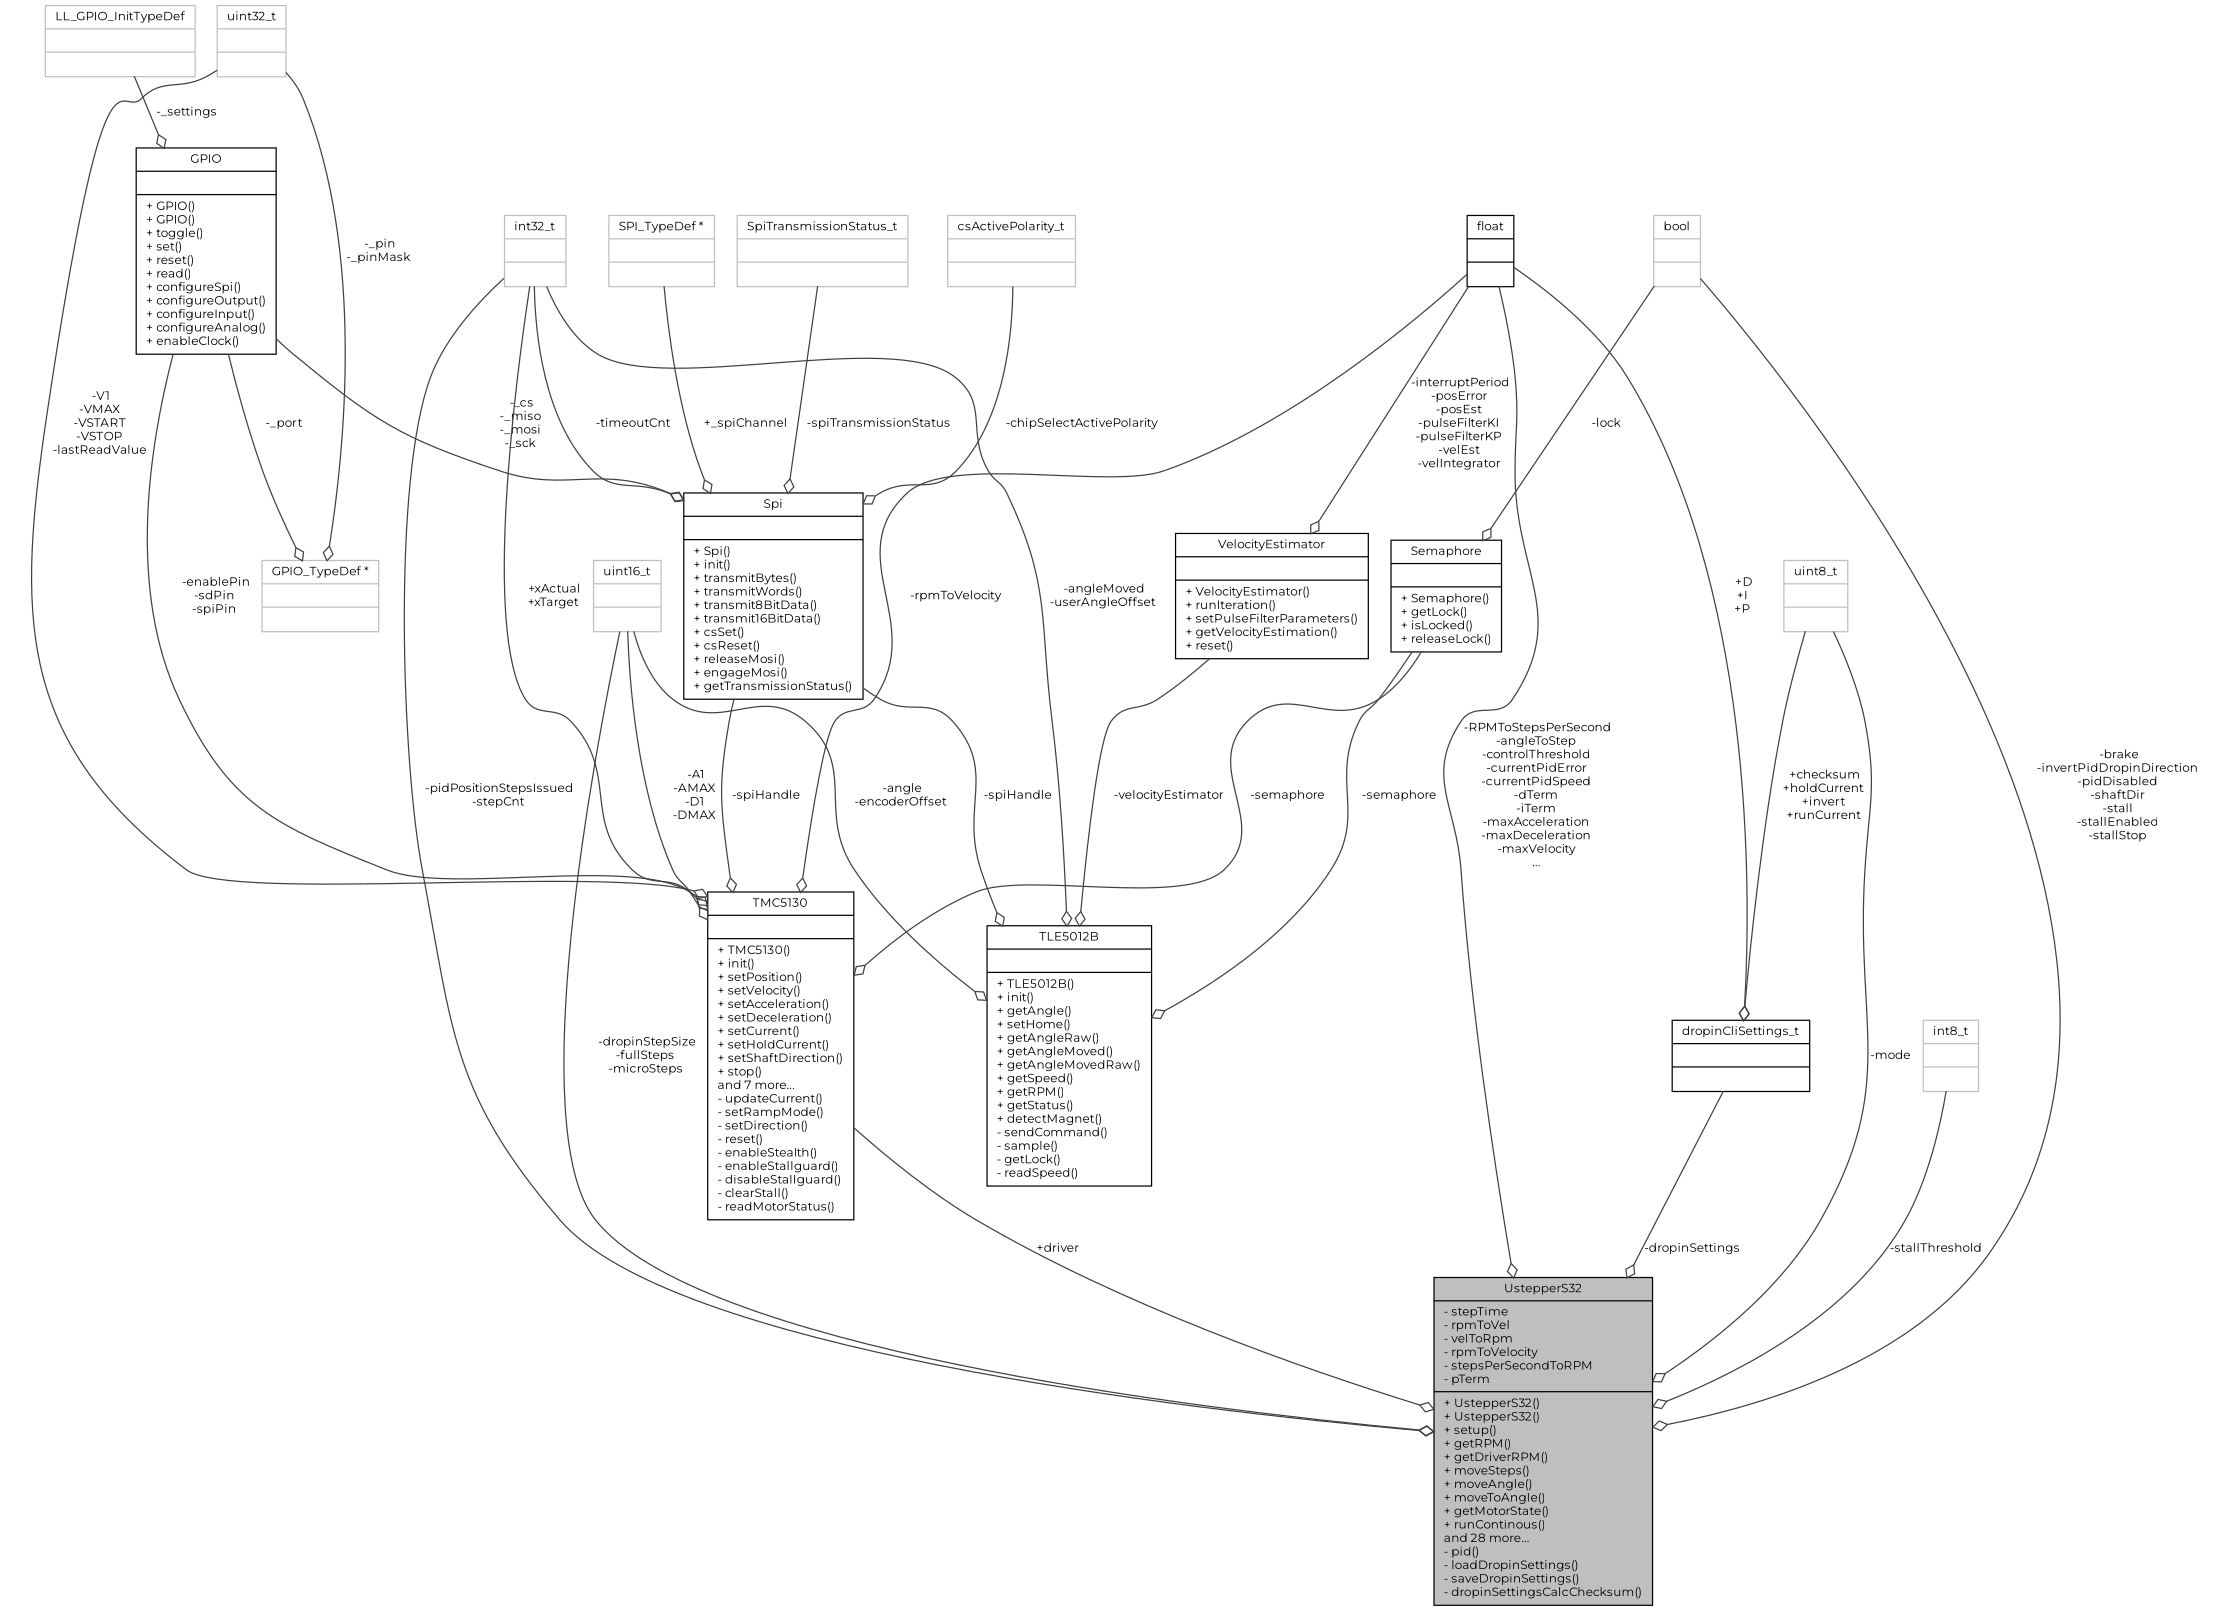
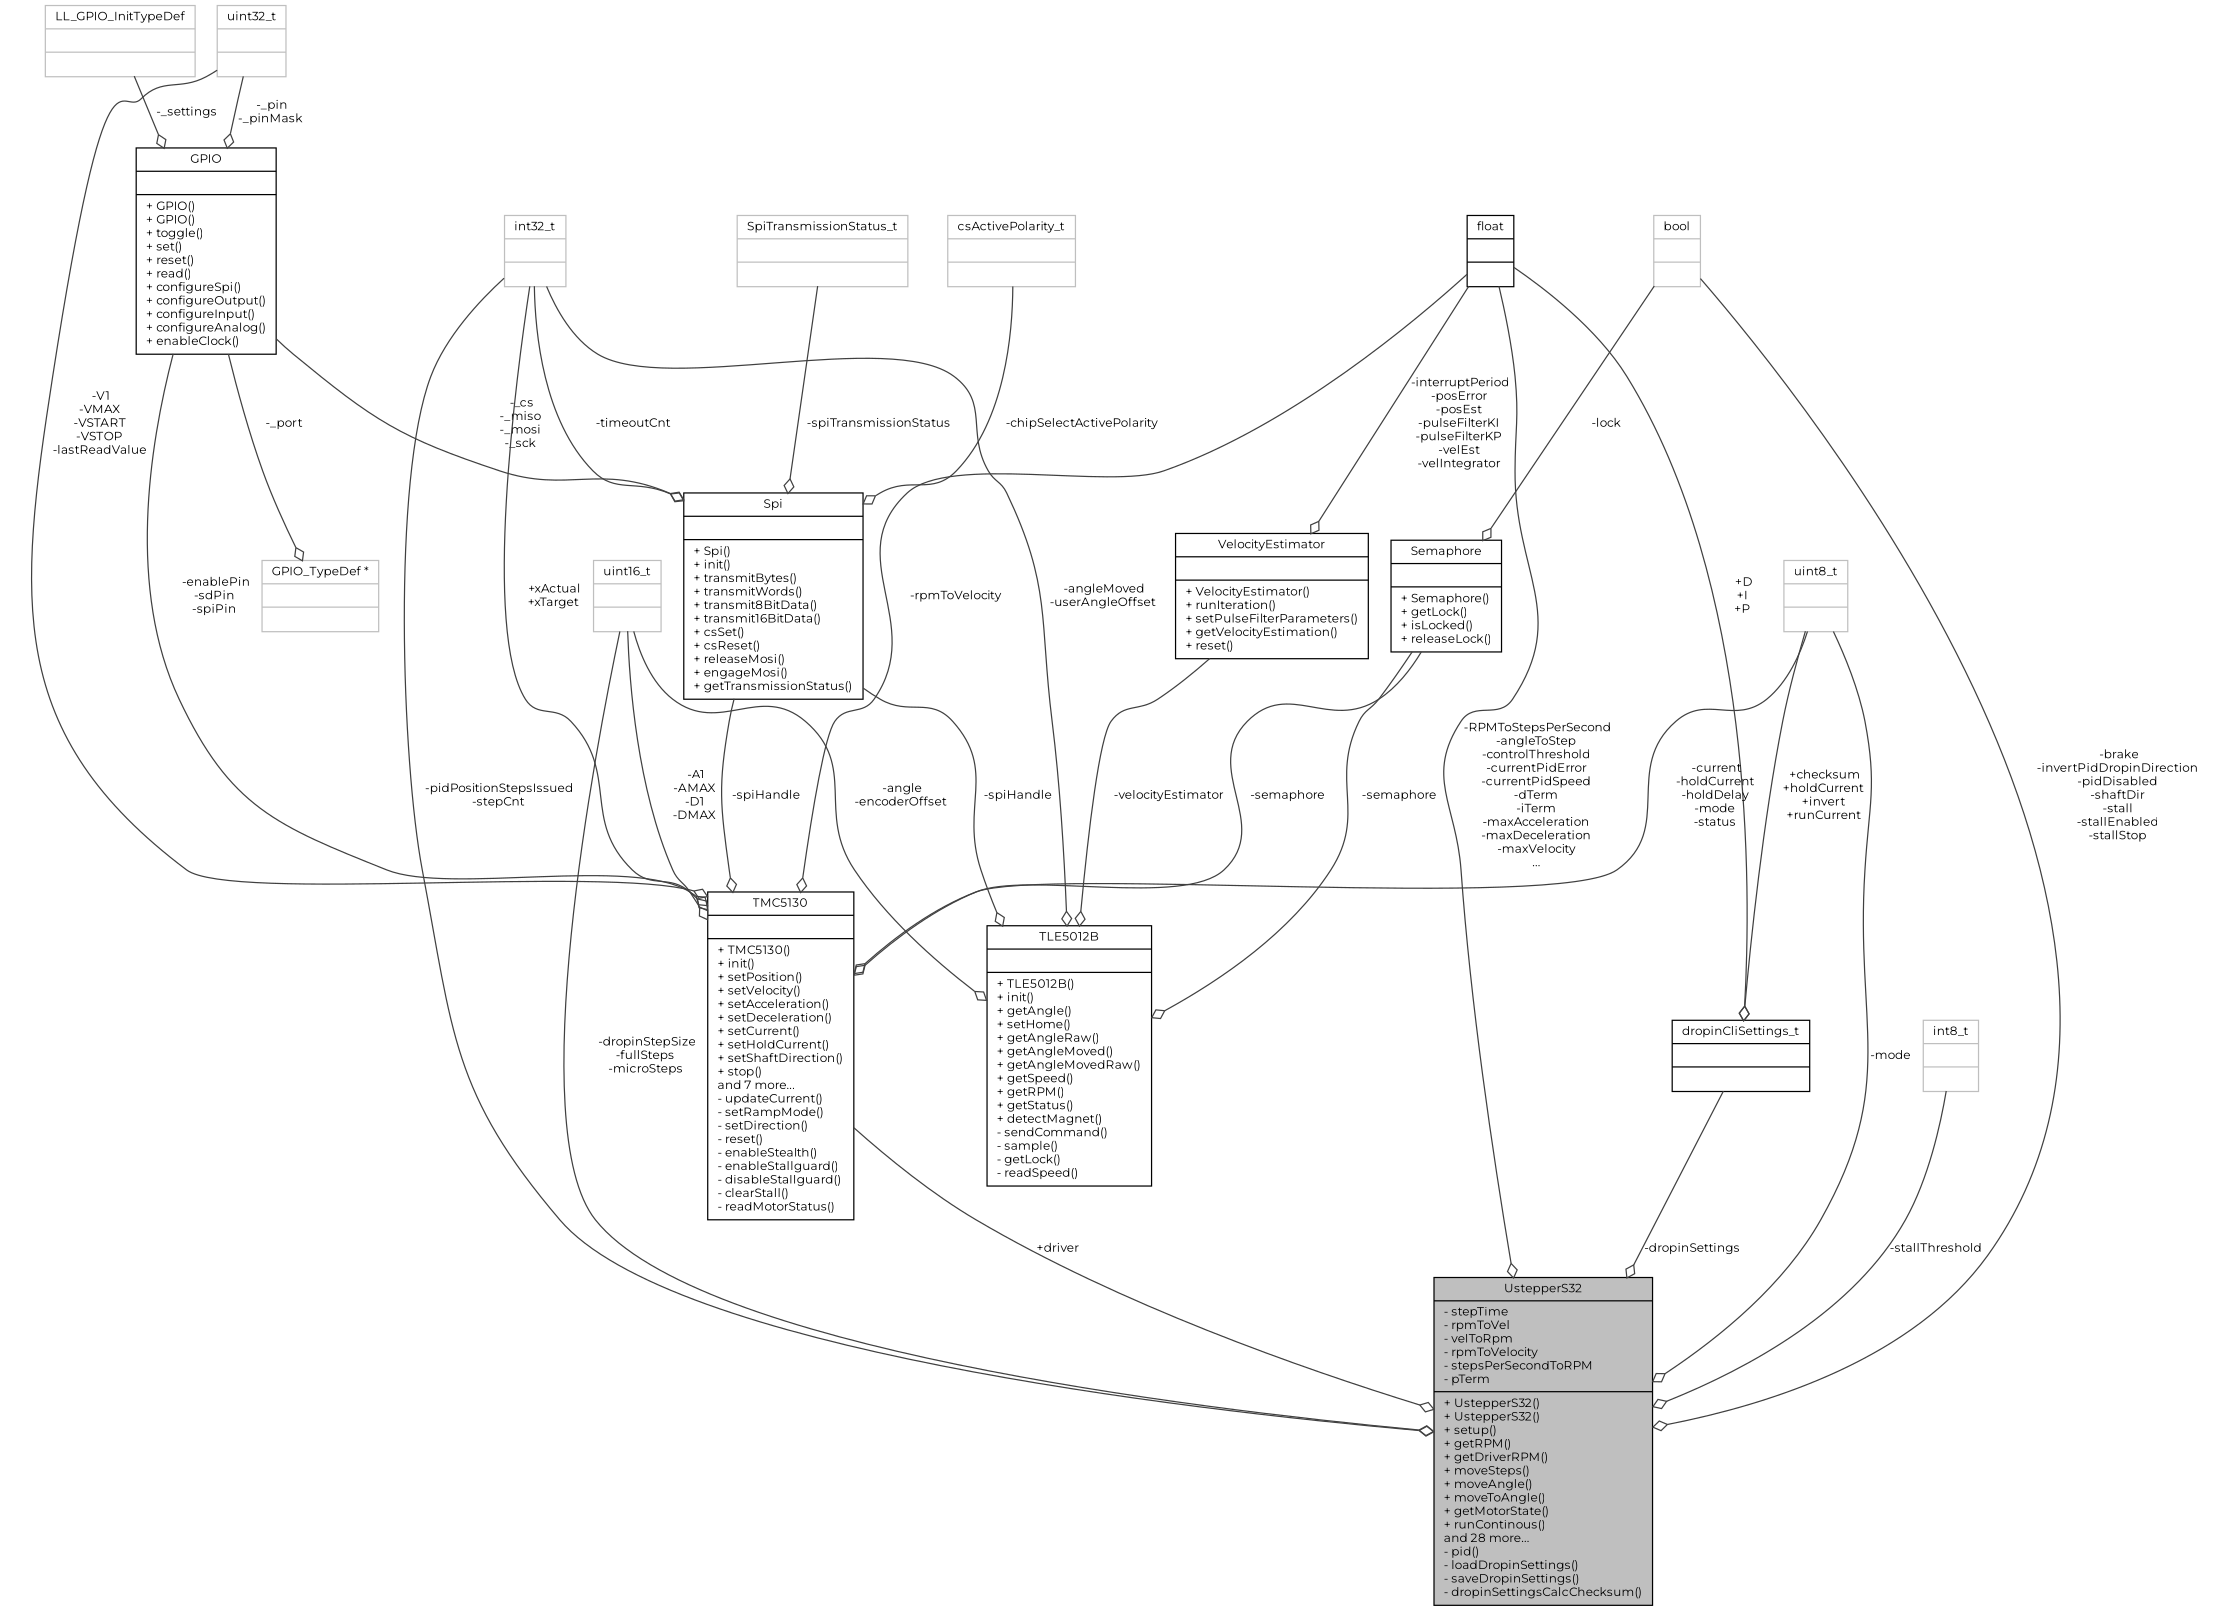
  digraph {
    fontname=Montserrat
    node [color=grey75 fillcolor=white fontname=Montserrat fontsize=10 shape=record style=filled]
    edge [arrowhead=odiamond color=grey25 fontname=Montserrat fontsize=10 labelfontname=Helvetica labelfontsize=10 style=solid]
    n1 [color=black fillcolor=grey75 fontcolor=black height=0.2 label="{UstepperS32\n|- stepTime\l- rpmToVel\l- velToRpm\l- rpmToVelocity\l- stepsPerSecondToRPM\l- pTerm\l|+ UstepperS32()\l+ UstepperS32()\l+ setup()\l+ getRPM()\l+ getDriverRPM()\l+ moveSteps()\l+ moveAngle()\l+ moveToAngle()\l+ getMotorState()\l+ runContinous()\land 28 more...\l- pid()\l- loadDropinSettings()\l- saveDropinSettings()\l- dropinSettingsCalcChecksum()\l}" width=0.4]
    n2 [color=black height=0.2 label="{TLE5012B\n||+ TLE5012B()\l+ init()\l+ getAngle()\l+ setHome()\l+ getAngleRaw()\l+ getAngleMoved()\l+ getAngleMovedRaw()\l+ getSpeed()\l+ getRPM()\l+ getStatus()\l+ detectMagnet()\l- sendCommand()\l- sample()\l- getLock()\l- readSpeed()\l}" width=0.4]
    n3 [color=black height=0.2 label="{Spi\n||+ Spi()\l+ init()\l+ transmitBytes()\l+ transmitWords()\l+ transmit8BitData()\l+ transmit16BitData()\l+ csSet()\l+ csReset()\l+ releaseMosi()\l+ engageMosi()\l+ getTransmissionStatus()\l}" width=0.4]
    n4 [color=black height=0.2 label="{TMC5130\n||+ TMC5130()\l+ init()\l+ setPosition()\l+ setVelocity()\l+ setAcceleration()\l+ setDeceleration()\l+ setCurrent()\l+ setHoldCurrent()\l+ setShaftDirection()\l+ stop()\land 7 more...\l- updateCurrent()\l- setRampMode()\l- setDirection()\l- reset()\l- enableStealth()\l- enableStallguard()\l- disableStallguard()\l- clearStall()\l- readMotorStatus()\l}" width=0.4]
-   n5 [height=0.2 label="{SPI_TypeDef *\n||}" width=0.4]
    n6 [color=black height=0.2 label="{GPIO\n||+ GPIO()\l+ GPIO()\l+ toggle()\l+ set()\l+ reset()\l+ read()\l+ configureSpi()\l+ configureOutput()\l+ configureInput()\l+ configureAnalog()\l+ enableClock()\l}" width=0.4]
    n7 [height=0.2 label="{GPIO_TypeDef *\n||}" width=0.4]
    n8 [height=0.2 label="{uint32_t\n||}" width=0.4]
    n9 [height=0.2 label="{LL_GPIO_InitTypeDef\n||}" width=0.4]
    n10 [height=0.2 label="{SpiTransmissionStatus_t\n||}" width=0.4]
    n11 [height=0.2 label="{csActivePolarity_t\n||}" width=0.4]
    n12 [height=0.2 label="{int32_t\n||}" width=0.4]
    n13 [height=0.2 label="{uint16_t\n||}" width=0.4]
    n14 [color=black height=0.2 label="{VelocityEstimator\n||+ VelocityEstimator()\l+ runIteration()\l+ setPulseFilterParameters()\l+ getVelocityEstimation()\l+ reset()\l}" width=0.4]
    n15 [color=black height=0.2 label="{float\n||}" width=0.4]
    n16 [color=black height=0.2 label="{dropinCliSettings_t\n||}" width=0.4]
    n17 [color=black height=0.2 label="{Semaphore\n||+ Semaphore()\l+ getLock()\l+ isLocked()\l+ releaseLock()\l}" width=0.4]
    n18 [height=0.2 label="{bool\n||}" width=0.4]
    n19 [height=0.2 label="{uint8_t\n||}" width=0.4]
    n20 [height=0.2 label="{int8_t\n||}" width=0.4]
    n3 -> n2 [label=" -spiHandle"]
    n3 -> n4 [label=" -spiHandle"]
    n4 -> n1 [label=" +driver"]
-   n5 -> n3 [label=" +_spiChannel"]
    n6 -> n3 [label=" -_cs\n-_miso\n-_mosi\n-_sck"]
    n6 -> n4 [label=" -enablePin\n-sdPin\n-spiPin"]
    n6 -> n7 [label=" -_port"]
    n8 -> n4 [label=" -V1\n-VMAX\n-VSTART\n-VSTOP\n-lastReadValue"]
-   n8 -> n7 [label=" -_pin\n-_pinMask"]
+   n8 -> n6 [label=" -_pin\n-_pinMask"]
    n9 -> n6 [label=" -_settings"]
    n10 -> n3 [label=" -spiTransmissionStatus"]
    n11 -> n3 [label=" -chipSelectActivePolarity"]
    n12 -> n1 [label=" -pidPositionStepsIssued\n-stepCnt"]
    n12 -> n2 [label=" -angleMoved\n-userAngleOffset"]
    n12 -> n3 [label=" -timeoutCnt"]
    n12 -> n4 [label=" +xActual\n+xTarget"]
    n13 -> n1 [label=" -dropinStepSize\n-fullSteps\n-microSteps"]
    n13 -> n2 [label=" -angle\n-encoderOffset"]
    n13 -> n4 [label=" -A1\n-AMAX\n-D1\n-DMAX"]
    n14 -> n2 [label=" -velocityEstimator"]
    n15 -> n1 [label=" -RPMToStepsPerSecond\n-angleToStep\n-controlThreshold\n-currentPidError\n-currentPidSpeed\n-dTerm\n-iTerm\n-maxAcceleration\n-maxDeceleration\n-maxVelocity\n..."]
    n15 -> n4 [label=" -rpmToVelocity"]
    n15 -> n14 [label=" -interruptPeriod\n-posError\n-posEst\n-pulseFilterKI\n-pulseFilterKP\n-velEst\n-velIntegrator"]
    n15 -> n16 [label=" +D\n+I\n+P"]
    n16 -> n1 [label=" -dropinSettings"]
    n17 -> n2 [label=" -semaphore"]
    n17 -> n4 [label=" -semaphore"]
    n18 -> n1 [label=" -brake\n-invertPidDropinDirection\n-pidDisabled\n-shaftDir\n-stall\n-stallEnabled\n-stallStop"]
    n18 -> n17 [label=" -lock"]
    n19 -> n1 [label=" -mode"]
+   n19 -> n4 [label=" -current\n-holdCurrent\n-holdDelay\n-mode\n-status"]
    n19 -> n16 [label=" +checksum\n+holdCurrent\n+invert\n+runCurrent"]
    n20 -> n1 [label=" -stallThreshold"]
  }
